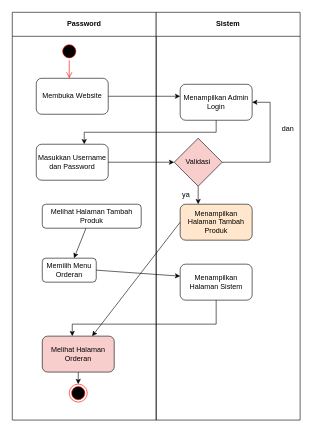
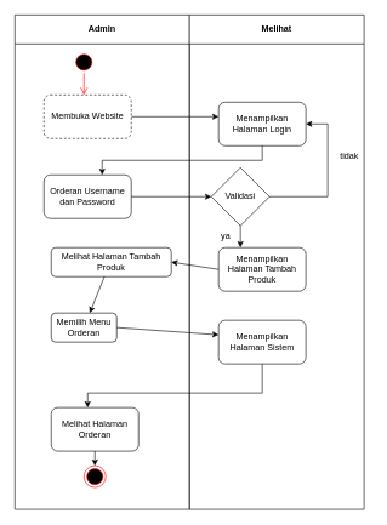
  <mxCell id="0" />
  <mxCell id="1" parent="0" />
- <mxCell id="2" value="Password" style="swimlane;whiteSpace=wrap;html=1;startSize=40;" vertex="1" parent="1"><mxGeometry x="20" y="20" width="240" height="680" as="geometry" /></mxCell>
+ <mxCell id="2" value="Admin" style="swimlane;whiteSpace=wrap;html=1;startSize=40;" vertex="1" parent="1"><mxGeometry x="20" y="20" width="240" height="680" as="geometry" /></mxCell>
  <mxCell id="3" value="" style="ellipse;html=1;shape=startState;fillColor=#000000;strokeColor=#ff0000;" vertex="1" parent="2"><mxGeometry x="80" y="50" width="30" height="30" as="geometry" /></mxCell>
  <mxCell id="4" value="" style="edgeStyle=orthogonalEdgeStyle;html=1;verticalAlign=bottom;endArrow=open;endSize=8;strokeColor=#ff0000;rounded=0;" edge="1" source="3" parent="2"><mxGeometry relative="1" as="geometry"><mxPoint x="95" y="110" as="targetPoint" /></mxGeometry></mxCell>
- <mxCell id="5" value="Membuka Website" style="rounded=1;whiteSpace=wrap;html=1;" vertex="1" parent="2"><mxGeometry x="40" y="110" width="120" height="60" as="geometry" /></mxCell>
- <mxCell id="6" value="Masukkan Username dan Password" style="rounded=1;whiteSpace=wrap;html=1;" vertex="1" parent="2"><mxGeometry x="40" y="220" width="120" height="60" as="geometry" /></mxCell>
+ <mxCell id="5" value="Membuka Website" style="rounded=1;whiteSpace=wrap;html=1;dashed=1;" vertex="1" parent="2"><mxGeometry x="40" y="110" width="120" height="60" as="geometry" /></mxCell>
+ <mxCell id="6" value="Orderan Username dan Password" style="rounded=1;whiteSpace=wrap;html=1;" vertex="1" parent="2"><mxGeometry x="40" y="220" width="120" height="60" as="geometry" /></mxCell>
  <mxCell id="7" value="Melihat Halaman Tambah Produk" style="rounded=1;whiteSpace=wrap;html=1;" vertex="1" parent="2"><mxGeometry x="50" y="320" width="165" height="40" as="geometry" /></mxCell>
  <mxCell id="8" value="" style="endArrow=classic;html=1;rounded=0;exitX=0.442;exitY=1;exitDx=0;exitDy=0;exitPerimeter=0;" edge="1" parent="2" source="7"><mxGeometry width="50" height="50" relative="1" as="geometry"><mxPoint x="280" y="550" as="sourcePoint" /><mxPoint x="103" y="410" as="targetPoint" /></mxGeometry></mxCell>
  <mxCell id="9" value="Memilih Menu Orderan" style="rounded=1;whiteSpace=wrap;html=1;" vertex="1" parent="2"><mxGeometry x="50" y="410" width="90" height="40" as="geometry" /></mxCell>
- <mxCell id="10" value="Melihat Halaman Orderan" style="rounded=1;whiteSpace=wrap;html=1;fillColor=#f8cecc;" vertex="1" parent="2"><mxGeometry x="50" y="540" width="120" height="60" as="geometry" /></mxCell>
+ <mxCell id="10" value="Melihat Halaman Orderan" style="rounded=1;whiteSpace=wrap;html=1;" vertex="1" parent="2"><mxGeometry x="50" y="540" width="120" height="60" as="geometry" /></mxCell>
  <mxCell id="11" value="" style="ellipse;html=1;shape=endState;fillColor=#000000;strokeColor=#ff0000;" vertex="1" parent="2"><mxGeometry x="95" y="620" width="30" height="30" as="geometry" /></mxCell>
- <mxCell id="12" value="Sistem" style="swimlane;whiteSpace=wrap;html=1;startSize=40;" vertex="1" parent="1"><mxGeometry x="260" y="20" width="240" height="680" as="geometry" /></mxCell>
- <mxCell id="13" value="Menampilkan Admin Login" style="rounded=1;whiteSpace=wrap;html=1;" vertex="1" parent="12"><mxGeometry x="40" y="120" width="120" height="60" as="geometry" /></mxCell>
- <mxCell id="14" value="Validasi" style="rhombus;whiteSpace=wrap;html=1;fillColor=#f8cecc;" vertex="1" parent="12"><mxGeometry x="30" y="210" width="80" height="80" as="geometry" /></mxCell>
+ <mxCell id="12" value="Melihat" style="swimlane;whiteSpace=wrap;html=1;startSize=40;" vertex="1" parent="1"><mxGeometry x="260" y="20" width="240" height="680" as="geometry" /></mxCell>
+ <mxCell id="13" value="Menampilkan Halaman Login" style="rounded=1;whiteSpace=wrap;html=1;" vertex="1" parent="12"><mxGeometry x="40" y="120" width="120" height="60" as="geometry" /></mxCell>
+ <mxCell id="14" value="Validasi" style="rhombus;whiteSpace=wrap;html=1;" vertex="1" parent="12"><mxGeometry x="30" y="210" width="80" height="80" as="geometry" /></mxCell>
  <mxCell id="15" value="ya" style="text;html=1;align=center;verticalAlign=middle;whiteSpace=wrap;rounded=0;" vertex="1" parent="12"><mxGeometry x="20" y="290" width="60" height="30" as="geometry" /></mxCell>
- <mxCell id="16" value="Menampilkan Halaman Tambah Produk" style="rounded=1;whiteSpace=wrap;html=1;fillColor=#ffe6cc;" vertex="1" parent="12"><mxGeometry x="40" y="320" width="120" height="60" as="geometry" /></mxCell>
+ <mxCell id="16" value="Menampilkan Halaman Tambah Produk" style="rounded=1;whiteSpace=wrap;html=1;" vertex="1" parent="12"><mxGeometry x="40" y="320" width="120" height="60" as="geometry" /></mxCell>
  <mxCell id="17" value="" style="endArrow=none;html=1;rounded=0;" edge="1" parent="12"><mxGeometry width="50" height="50" relative="1" as="geometry"><mxPoint x="-120" y="200" as="sourcePoint" /><mxPoint x="100" y="200" as="targetPoint" /></mxGeometry></mxCell>
- <mxCell id="18" value="dan" style="text;html=1;align=center;verticalAlign=middle;whiteSpace=wrap;rounded=0;" vertex="1" parent="12"><mxGeometry x="190" y="180" width="60" height="30" as="geometry" /></mxCell>
+ <mxCell id="18" value="tidak" style="text;html=1;align=center;verticalAlign=middle;whiteSpace=wrap;rounded=0;" vertex="1" parent="12"><mxGeometry x="190" y="180" width="60" height="30" as="geometry" /></mxCell>
  <mxCell id="19" value="" style="endArrow=none;html=1;rounded=0;" edge="1" parent="12"><mxGeometry width="50" height="50" relative="1" as="geometry"><mxPoint x="110" y="250" as="sourcePoint" /><mxPoint x="190" y="250" as="targetPoint" /></mxGeometry></mxCell>
  <mxCell id="20" value="Menampilkan Halaman Sistem" style="rounded=1;whiteSpace=wrap;html=1;" vertex="1" parent="12"><mxGeometry x="40" y="420" width="120" height="60" as="geometry" /></mxCell>
  <mxCell id="21" value="" style="endArrow=classic;html=1;rounded=0;exitX=1;exitY=0.5;exitDx=0;exitDy=0;" edge="1" parent="1" source="5"><mxGeometry width="50" height="50" relative="1" as="geometry"><mxPoint x="300" y="370" as="sourcePoint" /><mxPoint x="300" y="160" as="targetPoint" /></mxGeometry></mxCell>
  <mxCell id="22" value="" style="endArrow=classic;html=1;rounded=0;exitX=1;exitY=0.5;exitDx=0;exitDy=0;" edge="1" parent="1" source="6"><mxGeometry width="50" height="50" relative="1" as="geometry"><mxPoint x="300" y="370" as="sourcePoint" /><mxPoint x="290" y="270" as="targetPoint" /></mxGeometry></mxCell>
  <mxCell id="23" value="" style="endArrow=classic;html=1;rounded=0;exitX=0.5;exitY=1;exitDx=0;exitDy=0;" edge="1" parent="1" source="14"><mxGeometry width="50" height="50" relative="1" as="geometry"><mxPoint x="300" y="370" as="sourcePoint" /><mxPoint x="330" y="340" as="targetPoint" /></mxGeometry></mxCell>
- <mxCell id="24" value="" style="endArrow=classic;html=1;rounded=0;exitX=0;exitY=0.5;exitDx=0;exitDy=0;" edge="1" parent="1" source="16" target="10"><mxGeometry width="50" height="50" relative="1" as="geometry"><mxPoint x="290" y="580" as="sourcePoint" /><mxPoint x="190" y="570" as="targetPoint" /></mxGeometry></mxCell>
+ <mxCell id="24" value="" style="endArrow=classic;html=1;rounded=0;exitX=0;exitY=0.5;exitDx=0;exitDy=0;entryX=1;entryY=0.5;entryDx=0;entryDy=0;" edge="1" parent="1" source="16" target="7"><mxGeometry width="50" height="50" relative="1" as="geometry"><mxPoint x="290" y="580" as="sourcePoint" /><mxPoint x="190" y="570" as="targetPoint" /></mxGeometry></mxCell>
  <mxCell id="25" value="" style="endArrow=none;html=1;rounded=0;entryX=0.5;entryY=1;entryDx=0;entryDy=0;" edge="1" parent="1" target="13"><mxGeometry width="50" height="50" relative="1" as="geometry"><mxPoint x="360" y="220" as="sourcePoint" /><mxPoint x="350" y="210" as="targetPoint" /></mxGeometry></mxCell>
  <mxCell id="26" value="" style="endArrow=classic;html=1;rounded=0;" edge="1" parent="1"><mxGeometry width="50" height="50" relative="1" as="geometry"><mxPoint x="140" y="220" as="sourcePoint" /><mxPoint x="140" y="240" as="targetPoint" /></mxGeometry></mxCell>
  <mxCell id="27" value="" style="endArrow=none;html=1;rounded=0;" edge="1" parent="1"><mxGeometry width="50" height="50" relative="1" as="geometry"><mxPoint x="450" y="170" as="sourcePoint" /><mxPoint x="450" y="270" as="targetPoint" /></mxGeometry></mxCell>
  <mxCell id="28" value="" style="endArrow=classic;html=1;rounded=0;entryX=1;entryY=0.5;entryDx=0;entryDy=0;" edge="1" parent="1" target="13"><mxGeometry width="50" height="50" relative="1" as="geometry"><mxPoint x="450" y="170" as="sourcePoint" /><mxPoint x="360" y="350" as="targetPoint" /></mxGeometry></mxCell>
  <mxCell id="29" value="" style="endArrow=classic;html=1;rounded=0;exitX=1;exitY=0.5;exitDx=0;exitDy=0;" edge="1" parent="1" source="9"><mxGeometry width="50" height="50" relative="1" as="geometry"><mxPoint x="310" y="400" as="sourcePoint" /><mxPoint x="300" y="460" as="targetPoint" /></mxGeometry></mxCell>
  <mxCell id="30" value="" style="endArrow=none;html=1;rounded=0;exitX=0.5;exitY=1;exitDx=0;exitDy=0;" edge="1" parent="1" source="20"><mxGeometry width="50" height="50" relative="1" as="geometry"><mxPoint x="310" y="400" as="sourcePoint" /><mxPoint x="360" y="540" as="targetPoint" /></mxGeometry></mxCell>
  <mxCell id="31" value="" style="endArrow=none;html=1;rounded=0;" edge="1" parent="1"><mxGeometry width="50" height="50" relative="1" as="geometry"><mxPoint x="360" y="540" as="sourcePoint" /><mxPoint x="120" y="540" as="targetPoint" /></mxGeometry></mxCell>
  <mxCell id="32" value="" style="endArrow=classic;html=1;rounded=0;" edge="1" parent="1"><mxGeometry width="50" height="50" relative="1" as="geometry"><mxPoint x="120" y="540" as="sourcePoint" /><mxPoint x="120" y="560" as="targetPoint" /></mxGeometry></mxCell>
  <mxCell id="33" value="" style="endArrow=classic;html=1;rounded=0;exitX=0.5;exitY=1;exitDx=0;exitDy=0;" edge="1" parent="1" source="10"><mxGeometry width="50" height="50" relative="1" as="geometry"><mxPoint x="310" y="400" as="sourcePoint" /><mxPoint x="130" y="640" as="targetPoint" /></mxGeometry></mxCell>
